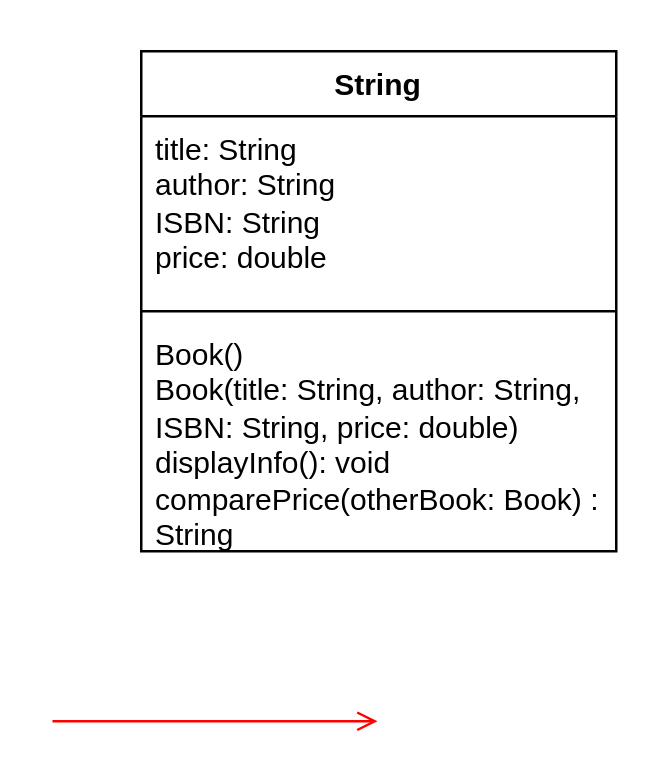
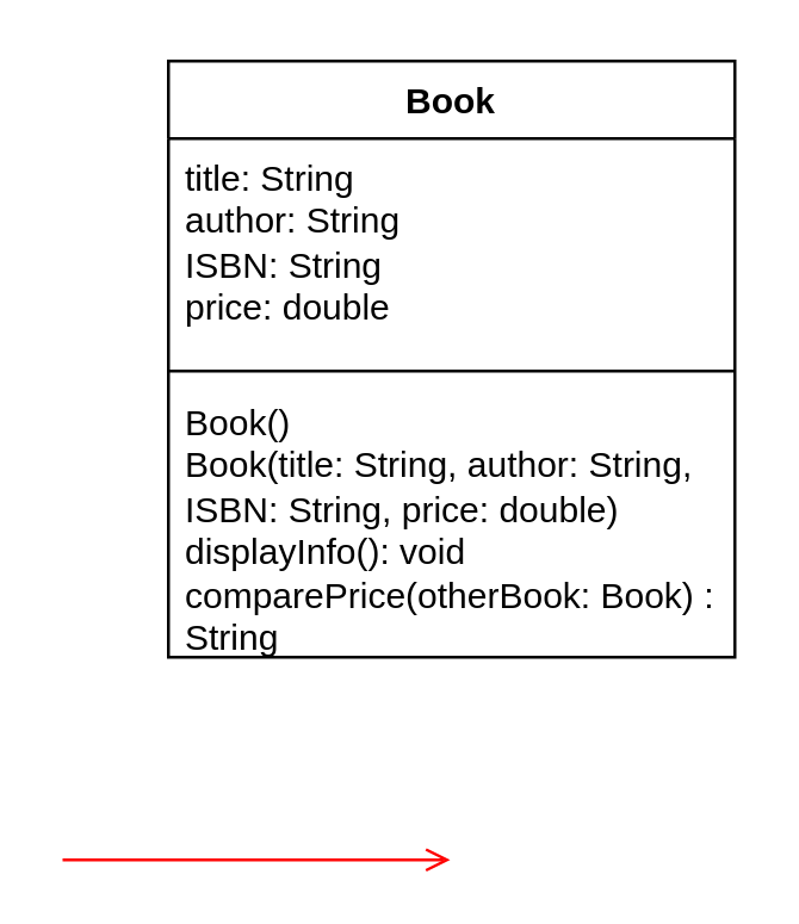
  <mxCell id="0" />
  <mxCell id="1" parent="0" />
  <mxCell id="2" value="" style="endArrow=open;strokeColor=#FF0000;endFill=1;rounded=0" parent="1" edge="1"><mxGeometry relative="1" as="geometry"><mxPoint x="20.5" y="288" as="sourcePoint" /><mxPoint x="150.5" y="288" as="targetPoint" /></mxGeometry></mxCell>
- <mxCell id="3" value="String" style="swimlane;fontStyle=1;align=center;verticalAlign=top;childLayout=stackLayout;horizontal=1;startSize=26;horizontalStack=0;resizeParent=1;resizeParentMax=0;resizeLast=0;collapsible=1;marginBottom=0;whiteSpace=wrap;html=1;" vertex="1" parent="1"><mxGeometry x="56" y="20" width="190" height="200" as="geometry" /></mxCell>
+ <mxCell id="3" value="Book" style="swimlane;fontStyle=1;align=center;verticalAlign=top;childLayout=stackLayout;horizontal=1;startSize=26;horizontalStack=0;resizeParent=1;resizeParentMax=0;resizeLast=0;collapsible=1;marginBottom=0;whiteSpace=wrap;html=1;" vertex="1" parent="1"><mxGeometry x="56" y="20" width="190" height="200" as="geometry" /></mxCell>
  <mxCell id="4" value="title: String&lt;div&gt;author: String&lt;/div&gt;&lt;div&gt;ISBN: String&lt;/div&gt;&lt;div&gt;price: double&lt;/div&gt;" style="text;strokeColor=none;fillColor=none;align=left;verticalAlign=top;spacingLeft=4;spacingRight=4;overflow=hidden;rotatable=0;points=[[0,0.5],[1,0.5]];portConstraint=eastwest;whiteSpace=wrap;html=1;" vertex="1" parent="3"><mxGeometry y="26" width="190" height="74" as="geometry" /></mxCell>
  <mxCell id="5" value="" style="line;strokeWidth=1;fillColor=none;align=left;verticalAlign=middle;spacingTop=-1;spacingLeft=3;spacingRight=3;rotatable=0;labelPosition=right;points=[];portConstraint=eastwest;strokeColor=inherit;" vertex="1" parent="3"><mxGeometry y="100" width="190" height="8" as="geometry" /></mxCell>
  <mxCell id="6" value="Book()&lt;div&gt;Book(title: String,&amp;nbsp;&lt;span style=&quot;background-color: initial;&quot;&gt;author: String, ISBN: String, price: double)&lt;/span&gt;&lt;/div&gt;&lt;div&gt;&lt;span style=&quot;background-color: initial;&quot;&gt;displayInfo(): void&lt;/span&gt;&lt;/div&gt;&lt;div&gt;&lt;span style=&quot;background-color: initial;&quot;&gt;comparePrice(otherBook: Book) : String&lt;/span&gt;&lt;/div&gt;" style="text;strokeColor=none;fillColor=none;align=left;verticalAlign=top;spacingLeft=4;spacingRight=4;overflow=hidden;rotatable=0;points=[[0,0.5],[1,0.5]];portConstraint=eastwest;whiteSpace=wrap;html=1;" vertex="1" parent="3"><mxGeometry y="108" width="190" height="92" as="geometry" /></mxCell>
